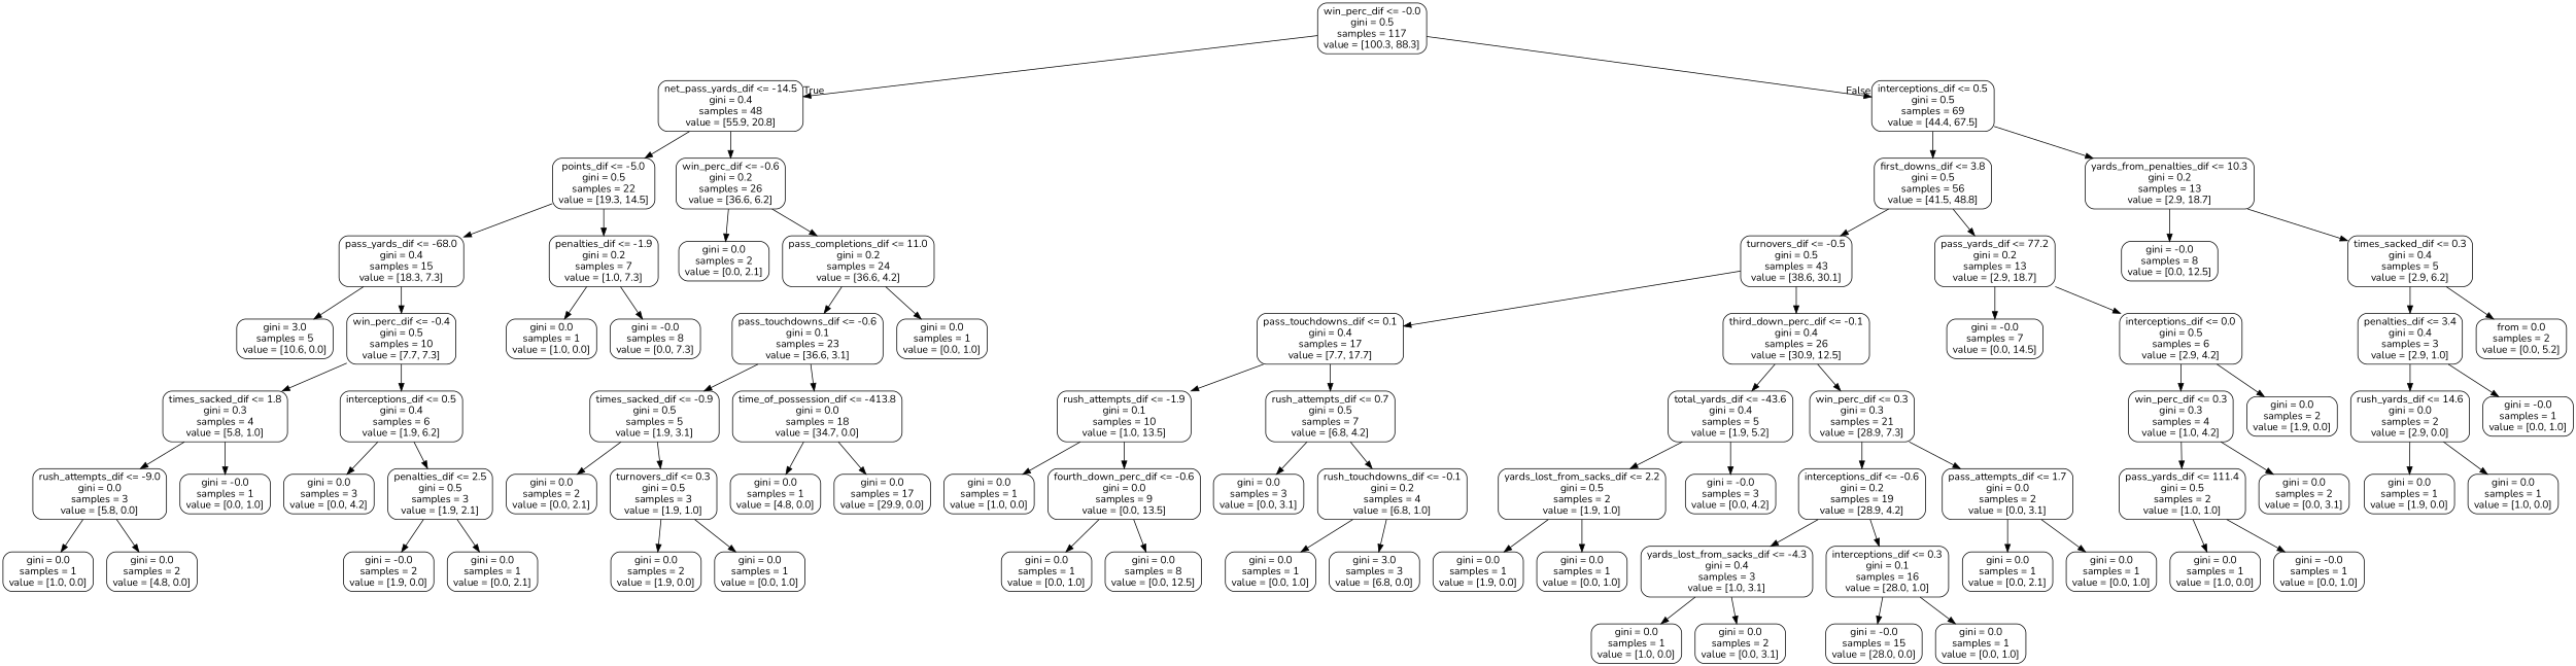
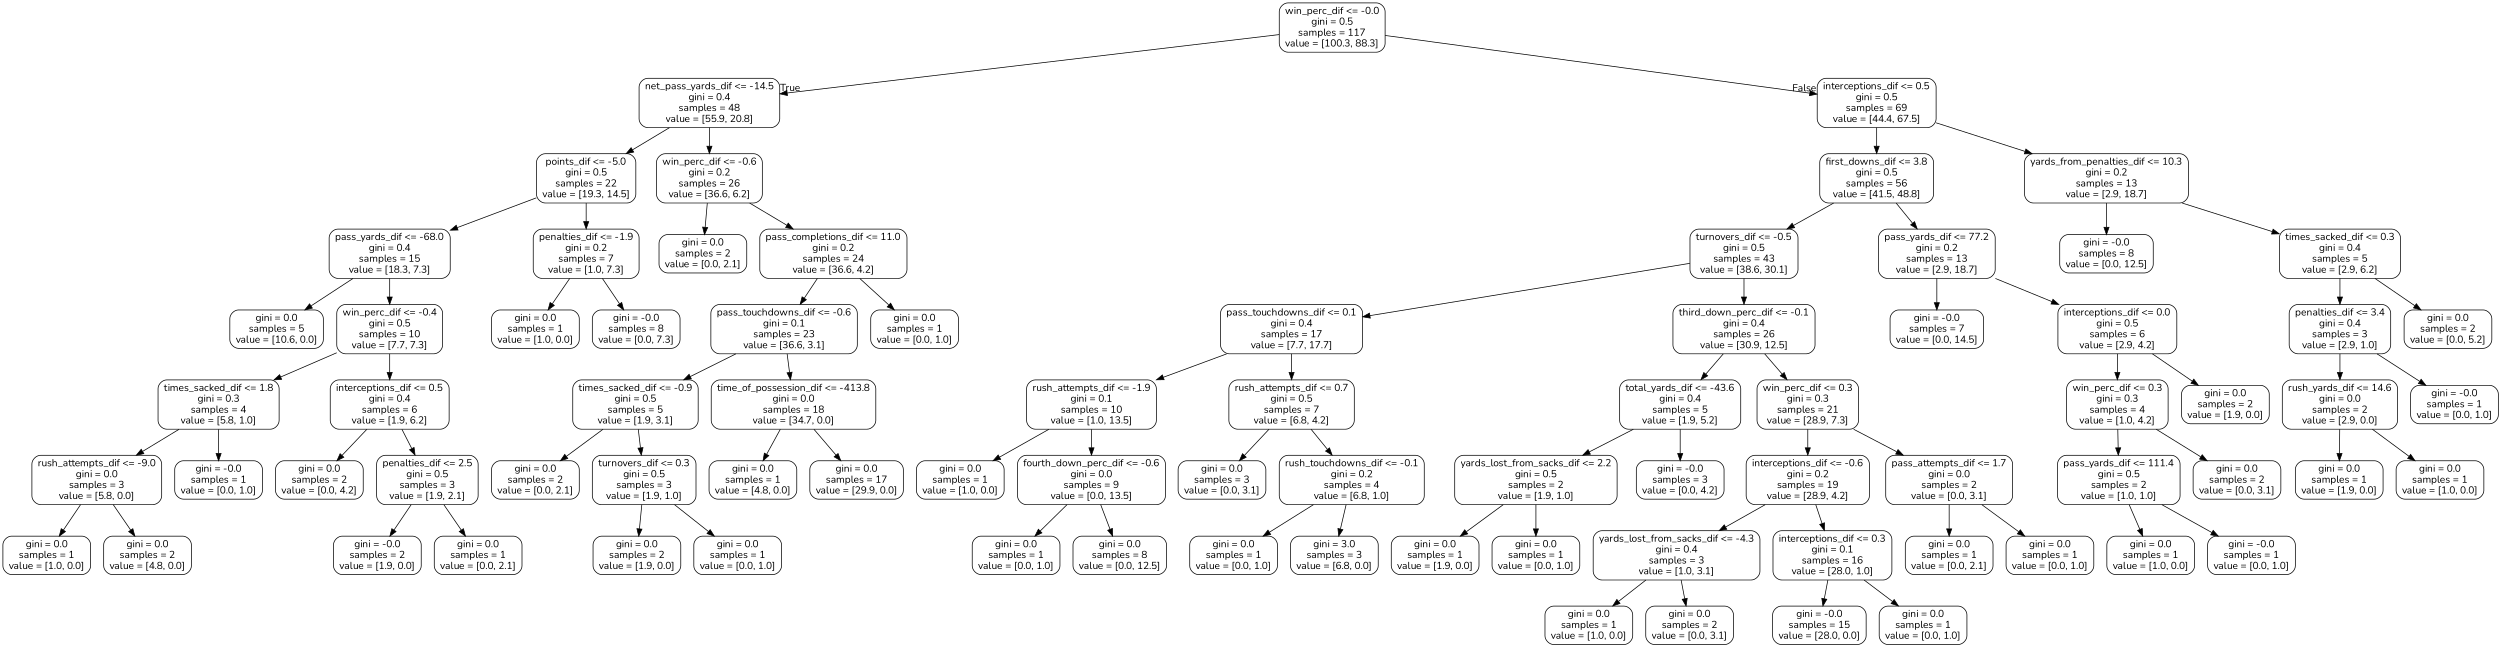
  digraph {
    fontname=Nunito
    node [color=black fontname=Nunito shape=box style=rounded]
    edge [fontname=Nunito]
    n1 [label="win_perc_dif <= -0.0\ngini = 0.5\nsamples = 117\nvalue = [100.3, 88.3]"]
    n2 [label="net_pass_yards_dif <= -14.5\ngini = 0.4\nsamples = 48\nvalue = [55.9, 20.8]"]
    n3 [label="interceptions_dif <= 0.5\ngini = 0.5\nsamples = 69\nvalue = [44.4, 67.5]"]
    n4 [label="points_dif <= -5.0\ngini = 0.5\nsamples = 22\nvalue = [19.3, 14.5]"]
    n5 [label="win_perc_dif <= -0.6\ngini = 0.2\nsamples = 26\nvalue = [36.6, 6.2]"]
    n6 [label="first_downs_dif <= 3.8\ngini = 0.5\nsamples = 56\nvalue = [41.5, 48.8]"]
    n7 [label="yards_from_penalties_dif <= 10.3\ngini = 0.2\nsamples = 13\nvalue = [2.9, 18.7]"]
    n8 [label="pass_yards_dif <= -68.0\ngini = 0.4\nsamples = 15\nvalue = [18.3, 7.3]"]
    n9 [label="penalties_dif <= -1.9\ngini = 0.2\nsamples = 7\nvalue = [1.0, 7.3]"]
    n10 [label="gini = 0.0\nsamples = 2\nvalue = [0.0, 2.1]"]
    n11 [label="pass_completions_dif <= 11.0\ngini = 0.2\nsamples = 24\nvalue = [36.6, 4.2]"]
-   n12 [label="gini = 3.0\nsamples = 5\nvalue = [10.6, 0.0]"]
+   n12 [label="gini = 0.0\nsamples = 5\nvalue = [10.6, 0.0]"]
    n13 [label="win_perc_dif <= -0.4\ngini = 0.5\nsamples = 10\nvalue = [7.7, 7.3]"]
    n14 [label="gini = 0.0\nsamples = 1\nvalue = [1.0, 0.0]"]
    n15 [label="gini = -0.0\nsamples = 8\nvalue = [0.0, 7.3]"]
    n16 [label="times_sacked_dif <= 1.8\ngini = 0.3\nsamples = 4\nvalue = [5.8, 1.0]"]
    n17 [label="interceptions_dif <= 0.5\ngini = 0.4\nsamples = 6\nvalue = [1.9, 6.2]"]
    n18 [label="rush_attempts_dif <= -9.0\ngini = 0.0\nsamples = 3\nvalue = [5.8, 0.0]"]
    n19 [label="gini = -0.0\nsamples = 1\nvalue = [0.0, 1.0]"]
-   n20 [label="gini = 0.0\nsamples = 3\nvalue = [0.0, 4.2]"]
+   n20 [label="gini = 0.0\nsamples = 2\nvalue = [0.0, 4.2]"]
    n21 [label="penalties_dif <= 2.5\ngini = 0.5\nsamples = 3\nvalue = [1.9, 2.1]"]
    n22 [label="gini = 0.0\nsamples = 1\nvalue = [1.0, 0.0]"]
    n23 [label="gini = 0.0\nsamples = 2\nvalue = [4.8, 0.0]"]
    n24 [label="gini = -0.0\nsamples = 2\nvalue = [1.9, 0.0]"]
    n25 [label="gini = 0.0\nsamples = 1\nvalue = [0.0, 2.1]"]
    n26 [label="pass_touchdowns_dif <= -0.6\ngini = 0.1\nsamples = 23\nvalue = [36.6, 3.1]"]
    n27 [label="gini = 0.0\nsamples = 1\nvalue = [0.0, 1.0]"]
    n28 [label="times_sacked_dif <= -0.9\ngini = 0.5\nsamples = 5\nvalue = [1.9, 3.1]"]
    n29 [label="time_of_possession_dif <= -413.8\ngini = 0.0\nsamples = 18\nvalue = [34.7, 0.0]"]
    n30 [label="gini = 0.0\nsamples = 2\nvalue = [0.0, 2.1]"]
    n31 [label="turnovers_dif <= 0.3\ngini = 0.5\nsamples = 3\nvalue = [1.9, 1.0]"]
    n32 [label="gini = 0.0\nsamples = 1\nvalue = [4.8, 0.0]"]
    n33 [label="gini = 0.0\nsamples = 17\nvalue = [29.9, 0.0]"]
    n34 [label="gini = 0.0\nsamples = 2\nvalue = [1.9, 0.0]"]
    n35 [label="gini = 0.0\nsamples = 1\nvalue = [0.0, 1.0]"]
    n36 [label="turnovers_dif <= -0.5\ngini = 0.5\nsamples = 43\nvalue = [38.6, 30.1]"]
    n37 [label="pass_yards_dif <= 77.2\ngini = 0.2\nsamples = 13\nvalue = [2.9, 18.7]"]
    n38 [label="gini = -0.0\nsamples = 8\nvalue = [0.0, 12.5]"]
    n39 [label="times_sacked_dif <= 0.3\ngini = 0.4\nsamples = 5\nvalue = [2.9, 6.2]"]
    n40 [label="pass_touchdowns_dif <= 0.1\ngini = 0.4\nsamples = 17\nvalue = [7.7, 17.7]"]
    n41 [label="third_down_perc_dif <= -0.1\ngini = 0.4\nsamples = 26\nvalue = [30.9, 12.5]"]
    n42 [label="gini = -0.0\nsamples = 7\nvalue = [0.0, 14.5]"]
    n43 [label="interceptions_dif <= 0.0\ngini = 0.5\nsamples = 6\nvalue = [2.9, 4.2]"]
    n44 [label="rush_attempts_dif <= -1.9\ngini = 0.1\nsamples = 10\nvalue = [1.0, 13.5]"]
    n45 [label="rush_attempts_dif <= 0.7\ngini = 0.5\nsamples = 7\nvalue = [6.8, 4.2]"]
    n46 [label="total_yards_dif <= -43.6\ngini = 0.4\nsamples = 5\nvalue = [1.9, 5.2]"]
    n47 [label="win_perc_dif <= 0.3\ngini = 0.3\nsamples = 21\nvalue = [28.9, 7.3]"]
    n48 [label="gini = 0.0\nsamples = 1\nvalue = [1.0, 0.0]"]
    n49 [label="fourth_down_perc_dif <= -0.6\ngini = 0.0\nsamples = 9\nvalue = [0.0, 13.5]"]
    n50 [label="gini = 0.0\nsamples = 3\nvalue = [0.0, 3.1]"]
    n51 [label="rush_touchdowns_dif <= -0.1\ngini = 0.2\nsamples = 4\nvalue = [6.8, 1.0]"]
    n52 [label="gini = 0.0\nsamples = 1\nvalue = [0.0, 1.0]"]
    n53 [label="gini = 0.0\nsamples = 8\nvalue = [0.0, 12.5]"]
    n54 [label="gini = 0.0\nsamples = 1\nvalue = [0.0, 1.0]"]
    n55 [label="gini = 3.0\nsamples = 3\nvalue = [6.8, 0.0]"]
    n56 [label="yards_lost_from_sacks_dif <= 2.2\ngini = 0.5\nsamples = 2\nvalue = [1.9, 1.0]"]
    n57 [label="gini = -0.0\nsamples = 3\nvalue = [0.0, 4.2]"]
    n58 [label="interceptions_dif <= -0.6\ngini = 0.2\nsamples = 19\nvalue = [28.9, 4.2]"]
    n59 [label="pass_attempts_dif <= 1.7\ngini = 0.0\nsamples = 2\nvalue = [0.0, 3.1]"]
    n60 [label="gini = 0.0\nsamples = 1\nvalue = [1.9, 0.0]"]
    n61 [label="gini = 0.0\nsamples = 1\nvalue = [0.0, 1.0]"]
    n62 [label="yards_lost_from_sacks_dif <= -4.3\ngini = 0.4\nsamples = 3\nvalue = [1.0, 3.1]"]
    n63 [label="interceptions_dif <= 0.3\ngini = 0.1\nsamples = 16\nvalue = [28.0, 1.0]"]
    n64 [label="gini = 0.0\nsamples = 1\nvalue = [0.0, 2.1]"]
    n65 [label="gini = 0.0\nsamples = 1\nvalue = [0.0, 1.0]"]
    n66 [label="gini = 0.0\nsamples = 1\nvalue = [1.0, 0.0]"]
    n67 [label="gini = 0.0\nsamples = 2\nvalue = [0.0, 3.1]"]
    n68 [label="gini = -0.0\nsamples = 15\nvalue = [28.0, 0.0]"]
    n69 [label="gini = 0.0\nsamples = 1\nvalue = [0.0, 1.0]"]
    n70 [label="win_perc_dif <= 0.3\ngini = 0.3\nsamples = 4\nvalue = [1.0, 4.2]"]
    n71 [label="gini = 0.0\nsamples = 2\nvalue = [1.9, 0.0]"]
    n72 [label="pass_yards_dif <= 111.4\ngini = 0.5\nsamples = 2\nvalue = [1.0, 1.0]"]
    n73 [label="gini = 0.0\nsamples = 2\nvalue = [0.0, 3.1]"]
    n74 [label="gini = 0.0\nsamples = 1\nvalue = [1.0, 0.0]"]
    n75 [label="gini = -0.0\nsamples = 1\nvalue = [0.0, 1.0]"]
    n76 [label="penalties_dif <= 3.4\ngini = 0.4\nsamples = 3\nvalue = [2.9, 1.0]"]
-   n77 [label="from = 0.0\nsamples = 2\nvalue = [0.0, 5.2]"]
+   n77 [label="gini = 0.0\nsamples = 2\nvalue = [0.0, 5.2]"]
    n78 [label="rush_yards_dif <= 14.6\ngini = 0.0\nsamples = 2\nvalue = [2.9, 0.0]"]
    n79 [label="gini = -0.0\nsamples = 1\nvalue = [0.0, 1.0]"]
    n80 [label="gini = 0.0\nsamples = 1\nvalue = [1.9, 0.0]"]
    n81 [label="gini = 0.0\nsamples = 1\nvalue = [1.0, 0.0]"]
    n1 -> n2 [headlabel=True labelangle=45 labeldistance=2.5]
    n1 -> n3 [headlabel=False labelangle=-45 labeldistance=2.5]
    n2 -> n4
    n2 -> n5
    n3 -> n6
    n3 -> n7
    n4 -> n8
    n4 -> n9
    n5 -> n10
    n5 -> n11
    n6 -> n36
    n6 -> n37
    n7 -> n38
    n7 -> n39
    n8 -> n12
    n8 -> n13
    n9 -> n14
    n9 -> n15
    n11 -> n26
    n11 -> n27
    n13 -> n16
    n13 -> n17
    n16 -> n18
    n16 -> n19
    n17 -> n20
    n17 -> n21
    n18 -> n22
    n18 -> n23
    n21 -> n24
    n21 -> n25
    n26 -> n28
    n26 -> n29
    n28 -> n30
    n28 -> n31
    n29 -> n32
    n29 -> n33
    n31 -> n34
    n31 -> n35
    n36 -> n40
    n36 -> n41
    n37 -> n42
    n37 -> n43
    n39 -> n76
    n39 -> n77
    n40 -> n44
    n40 -> n45
    n41 -> n46
    n41 -> n47
    n43 -> n70
    n43 -> n71
    n44 -> n48
    n44 -> n49
    n45 -> n50
    n45 -> n51
    n46 -> n56
    n46 -> n57
    n47 -> n58
    n47 -> n59
    n49 -> n52
    n49 -> n53
    n51 -> n54
    n51 -> n55
    n56 -> n60
    n56 -> n61
    n58 -> n62
    n58 -> n63
    n59 -> n64
    n59 -> n65
    n62 -> n66
    n62 -> n67
    n63 -> n68
    n63 -> n69
    n70 -> n72
    n70 -> n73
    n72 -> n74
    n72 -> n75
    n76 -> n78
    n76 -> n79
    n78 -> n80
    n78 -> n81
  }
